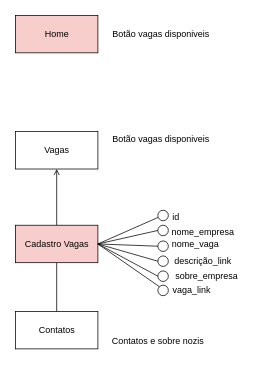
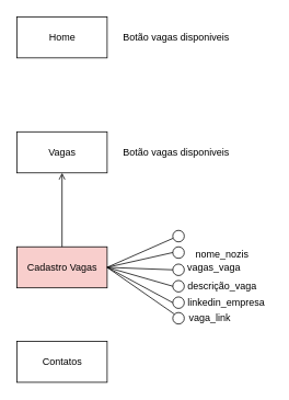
  <mxCell id="0" />
  <mxCell id="1" parent="0" />
- <mxCell id="2" value="Home" style="html=1;fillColor=#f8cecc;" vertex="1" parent="1"><mxGeometry x="20" y="20" width="110" height="50" as="geometry" /></mxCell>
- <mxCell id="3" value="Vagas" style="html=1;" vertex="1" parent="1"><mxGeometry x="20" y="175" width="110" height="50" as="geometry" /></mxCell>
+ <mxCell id="2" value="Home" style="html=1;" vertex="1" parent="1"><mxGeometry x="20" y="20" width="110" height="50" as="geometry" /></mxCell>
+ <mxCell id="3" value="Vagas" style="html=1;" vertex="1" parent="1"><mxGeometry x="20" y="160" width="110" height="50" as="geometry" /></mxCell>
  <mxCell id="4" value="Cadastro Vagas" style="html=1;fillColor=#f8cecc;" vertex="1" parent="1"><mxGeometry x="20" y="300" width="110" height="50" as="geometry" /></mxCell>
  <mxCell id="5" value="Botão vagas disponiveis" style="text;html=1;align=center;verticalAlign=middle;resizable=0;points=[];autosize=1;strokeColor=none;fillColor=none;" vertex="1" parent="1"><mxGeometry x="144" y="35" width="140" height="20" as="geometry" /></mxCell>
  <mxCell id="6" value="Botão vagas disponiveis" style="text;html=1;align=center;verticalAlign=middle;resizable=0;points=[];autosize=1;strokeColor=none;fillColor=none;" vertex="1" parent="1"><mxGeometry x="144" y="175" width="140" height="20" as="geometry" /></mxCell>
  <mxCell id="7" value="Contatos" style="html=1;" vertex="1" parent="1"><mxGeometry x="20" y="415" width="110" height="50" as="geometry" /></mxCell>
- <mxCell id="8" value="Contatos e sobre nozis" style="text;html=1;align=center;verticalAlign=middle;resizable=0;points=[];autosize=1;strokeColor=none;fillColor=none;" vertex="1" parent="1"><mxGeometry x="140" y="445" width="140" height="20" as="geometry" /></mxCell>
- <mxCell id="9" value="nome_vaga" style="text;html=1;align=center;verticalAlign=middle;resizable=0;points=[];autosize=1;strokeColor=none;fillColor=none;" vertex="1" parent="1"><mxGeometry x="220" y="316" width="80" height="20" as="geometry" /></mxCell>
- <mxCell id="10" value="descrição_link" style="text;html=1;align=center;verticalAlign=middle;resizable=0;points=[];autosize=1;strokeColor=none;fillColor=none;" vertex="1" parent="1"><mxGeometry x="220" y="338" width="100" height="20" as="geometry" /></mxCell>
+ <mxCell id="9" value="vagas_vaga" style="text;html=1;align=center;verticalAlign=middle;resizable=0;points=[];autosize=1;strokeColor=none;fillColor=none;" vertex="1" parent="1"><mxGeometry x="220" y="316" width="80" height="20" as="geometry" /></mxCell>
+ <mxCell id="10" value="descrição_vaga" style="text;html=1;align=center;verticalAlign=middle;resizable=0;points=[];autosize=1;strokeColor=none;fillColor=none;" vertex="1" parent="1"><mxGeometry x="220" y="338" width="100" height="20" as="geometry" /></mxCell>
  <mxCell id="11" value="vaga_link" style="text;html=1;align=center;verticalAlign=middle;resizable=0;points=[];autosize=1;strokeColor=none;fillColor=none;" vertex="1" parent="1"><mxGeometry x="220" y="377" width="70" height="20" as="geometry" /></mxCell>
- <mxCell id="12" value="nome_empresa" style="text;html=1;align=center;verticalAlign=middle;resizable=0;points=[];autosize=1;strokeColor=none;fillColor=none;" vertex="1" parent="1"><mxGeometry x="220" y="299" width="100" height="20" as="geometry" /></mxCell>
+ <mxCell id="12" value="nome_nozis" style="text;html=1;align=center;verticalAlign=middle;resizable=0;points=[];autosize=1;strokeColor=none;fillColor=none;" vertex="1" parent="1"><mxGeometry x="220" y="299" width="100" height="20" as="geometry" /></mxCell>
  <mxCell id="13" value="" style="endArrow=none;html=1;rounded=0;exitX=1;exitY=0.5;exitDx=0;exitDy=0;entryX=0.048;entryY=0.675;entryDx=0;entryDy=0;entryPerimeter=0;" edge="1" parent="1" source="4" target="14"><mxGeometry width="50" height="50" relative="1" as="geometry"><mxPoint x="130" y="440" as="sourcePoint" /><mxPoint x="163.101" y="317.693" as="targetPoint" /></mxGeometry></mxCell>
  <mxCell id="14" value="" style="ellipse;whiteSpace=wrap;html=1;aspect=fixed;" vertex="1" parent="1"><mxGeometry x="210" y="280" width="14" height="14" as="geometry" /></mxCell>
  <mxCell id="15" value="" style="ellipse;whiteSpace=wrap;html=1;aspect=fixed;" vertex="1" parent="1"><mxGeometry x="210" y="300" width="14" height="14" as="geometry" /></mxCell>
  <mxCell id="16" value="" style="ellipse;whiteSpace=wrap;html=1;aspect=fixed;" vertex="1" parent="1"><mxGeometry x="210" y="321" width="14" height="14" as="geometry" /></mxCell>
  <mxCell id="17" value="" style="ellipse;whiteSpace=wrap;html=1;aspect=fixed;" vertex="1" parent="1"><mxGeometry x="210" y="341" width="14" height="14" as="geometry" /></mxCell>
  <mxCell id="18" value="" style="ellipse;whiteSpace=wrap;html=1;aspect=fixed;" vertex="1" parent="1"><mxGeometry x="210" y="361" width="14" height="14" as="geometry" /></mxCell>
  <mxCell id="19" value="" style="endArrow=none;html=1;rounded=0;exitX=1;exitY=0.5;exitDx=0;exitDy=0;entryX=0;entryY=0.5;entryDx=0;entryDy=0;" edge="1" parent="1" source="4" target="15"><mxGeometry width="50" height="50" relative="1" as="geometry"><mxPoint x="140" y="335" as="sourcePoint" /><mxPoint x="220.672" y="299.45" as="targetPoint" /></mxGeometry></mxCell>
  <mxCell id="20" value="" style="endArrow=none;html=1;rounded=0;exitX=1;exitY=0.5;exitDx=0;exitDy=0;entryX=0;entryY=0.5;entryDx=0;entryDy=0;" edge="1" parent="1" source="4" target="16"><mxGeometry width="50" height="50" relative="1" as="geometry"><mxPoint x="150" y="345" as="sourcePoint" /><mxPoint x="230.672" y="309.45" as="targetPoint" /></mxGeometry></mxCell>
  <mxCell id="21" value="" style="endArrow=none;html=1;rounded=0;exitX=1;exitY=0.5;exitDx=0;exitDy=0;entryX=0;entryY=0.5;entryDx=0;entryDy=0;" edge="1" parent="1" source="4" target="17"><mxGeometry width="50" height="50" relative="1" as="geometry"><mxPoint x="160" y="355" as="sourcePoint" /><mxPoint x="240.672" y="319.45" as="targetPoint" /></mxGeometry></mxCell>
  <mxCell id="22" value="" style="endArrow=none;html=1;rounded=0;exitX=1;exitY=0.5;exitDx=0;exitDy=0;entryX=0;entryY=0.5;entryDx=0;entryDy=0;" edge="1" parent="1" source="4" target="18"><mxGeometry width="50" height="50" relative="1" as="geometry"><mxPoint x="170" y="365" as="sourcePoint" /><mxPoint x="250.672" y="329.45" as="targetPoint" /></mxGeometry></mxCell>
  <mxCell id="23" value="" style="endArrow=open;html=1;rounded=0;exitX=0.5;exitY=0;exitDx=0;exitDy=0;entryX=0.5;entryY=1;entryDx=0;entryDy=0;" edge="1" parent="1" source="4" target="3"><mxGeometry width="50" height="50" relative="1" as="geometry"><mxPoint x="20" y="275.55" as="sourcePoint" /><mxPoint x="100.672" y="240" as="targetPoint" /></mxGeometry></mxCell>
- <mxCell id="24" value="" style="endArrow=none;html=1;rounded=0;exitX=0.5;exitY=0;exitDx=0;exitDy=0;entryX=0.5;entryY=1;entryDx=0;entryDy=0;" edge="1" parent="1" source="7" target="4"><mxGeometry width="50" height="50" relative="1" as="geometry"><mxPoint x="34.66" y="425.55" as="sourcePoint" /><mxPoint x="115.332" y="390" as="targetPoint" /></mxGeometry></mxCell>
- <mxCell id="25" value="id" style="text;html=1;align=center;verticalAlign=middle;resizable=0;points=[];autosize=1;strokeColor=none;fillColor=none;" vertex="1" parent="1"><mxGeometry x="224" y="279" width="20" height="20" as="geometry" /></mxCell>
  <mxCell id="26" value="" style="ellipse;whiteSpace=wrap;html=1;aspect=fixed;" vertex="1" parent="1"><mxGeometry x="210" y="380" width="14" height="14" as="geometry" /></mxCell>
  <mxCell id="27" value="" style="endArrow=none;html=1;rounded=0;exitX=1;exitY=0.5;exitDx=0;exitDy=0;entryX=0;entryY=0;entryDx=0;entryDy=0;" edge="1" parent="1" source="4" target="26"><mxGeometry width="50" height="50" relative="1" as="geometry"><mxPoint x="140" y="335" as="sourcePoint" /><mxPoint x="220" y="378" as="targetPoint" /></mxGeometry></mxCell>
- <mxCell id="28" value="sobre_empresa" style="text;html=1;align=center;verticalAlign=middle;resizable=0;points=[];autosize=1;strokeColor=none;fillColor=none;" vertex="1" parent="1"><mxGeometry x="220" y="358" width="110" height="20" as="geometry" /></mxCell>
+ <mxCell id="28" value="linkedin_empresa" style="text;html=1;align=center;verticalAlign=middle;resizable=0;points=[];autosize=1;strokeColor=none;fillColor=none;" vertex="1" parent="1"><mxGeometry x="220" y="358" width="110" height="20" as="geometry" /></mxCell>
